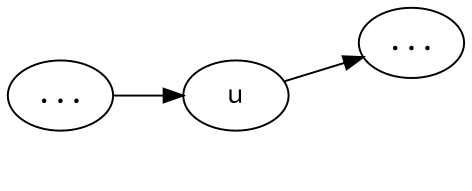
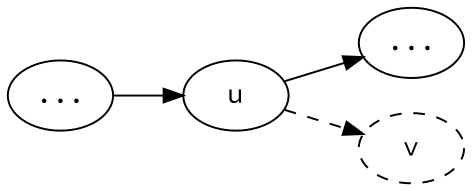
  digraph {
    rankdir=LR
    fontname="Source Code Pro"
    node [fontname="Source Code Pro"]
    edge [fontname="Source Code Pro"]
    n1 [label="..."]
    u
    n3 [label="..."]
+   v [style=dashed]
    n1 -> u
    u -> n3
+   u -> v [style=dashed]
  }
